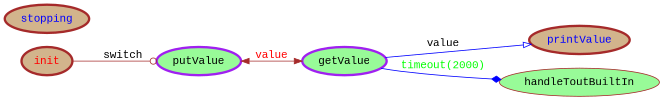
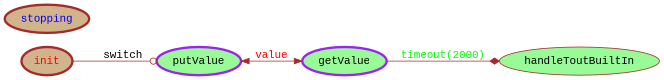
  digraph {
    fontname="Liberation Mono"
    rankdir=LR
    node [color=brown fillcolor=tan fontcolor=black fontname="Liberation Mono" penwidth=3 style=filled]
    edge [color=brown fontcolor=black fontname="Liberation Mono"]
    init [fontcolor=red]
    putValue [color=purple fillcolor=palegreen]
    getValue [color=purple fillcolor=palegreen]
-   printValue [fontcolor=blue]
    handleToutBuiltIn [fillcolor=palegreen fontcolor="" penwidth=""]
    stopping [fontcolor=blue]
    init -> putValue [arrowhead=odot label=switch]
    putValue -> getValue [dir=both fontcolor=red label=value]
-   getValue -> printValue [arrowhead=onormal color=blue label=value]
-   getValue -> handleToutBuiltIn [arrowhead=diamond color=blue fontcolor=green label="timeout(2000)"]
+   getValue -> handleToutBuiltIn [arrowhead=diamond fontcolor=green label="timeout(2000)"]
  }
